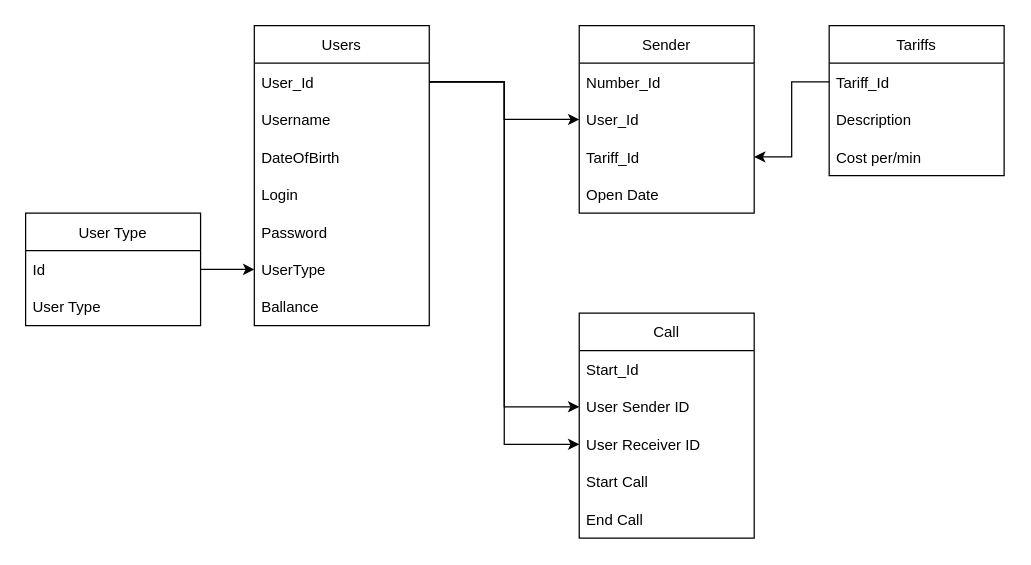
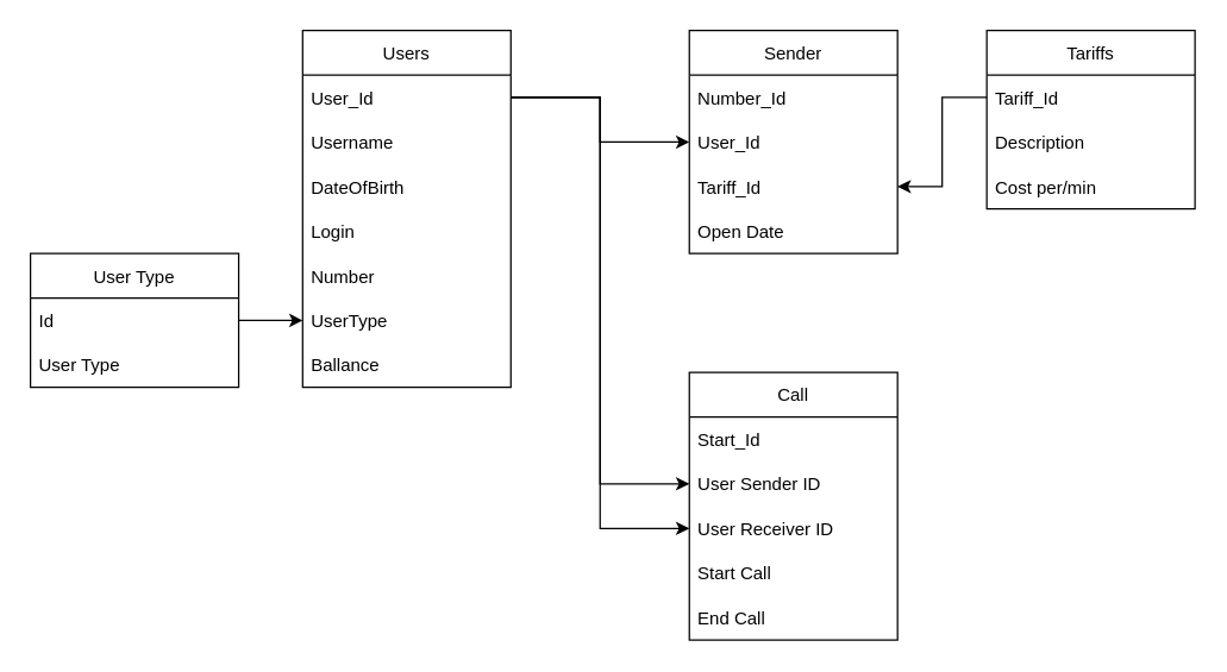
  <mxCell id="0" />
  <mxCell id="1" parent="0" />
  <mxCell id="2" value="Users" style="swimlane;fontStyle=0;childLayout=stackLayout;horizontal=1;startSize=30;horizontalStack=0;resizeParent=1;resizeParentMax=0;resizeLast=0;collapsible=1;marginBottom=0;" parent="1" vertex="1"><mxGeometry x="203" y="20" width="140" height="240" as="geometry"><mxRectangle x="170" y="340" width="70" height="30" as="alternateBounds" /></mxGeometry></mxCell>
  <mxCell id="3" value="User_Id    " style="text;strokeColor=none;fillColor=none;align=left;verticalAlign=middle;spacingLeft=4;spacingRight=4;overflow=hidden;points=[[0,0.5],[1,0.5]];portConstraint=eastwest;rotatable=0;" parent="2" vertex="1"><mxGeometry y="30" width="140" height="30" as="geometry" /></mxCell>
  <mxCell id="4" value="Username" style="text;strokeColor=none;fillColor=none;align=left;verticalAlign=middle;spacingLeft=4;spacingRight=4;overflow=hidden;points=[[0,0.5],[1,0.5]];portConstraint=eastwest;rotatable=0;" parent="2" vertex="1"><mxGeometry y="60" width="140" height="30" as="geometry" /></mxCell>
  <mxCell id="5" value="DateOfBirth" style="text;strokeColor=none;fillColor=none;align=left;verticalAlign=middle;spacingLeft=4;spacingRight=4;overflow=hidden;points=[[0,0.5],[1,0.5]];portConstraint=eastwest;rotatable=0;" parent="2" vertex="1"><mxGeometry y="90" width="140" height="30" as="geometry" /></mxCell>
  <mxCell id="6" value="Login" style="text;strokeColor=none;fillColor=none;align=left;verticalAlign=middle;spacingLeft=4;spacingRight=4;overflow=hidden;points=[[0,0.5],[1,0.5]];portConstraint=eastwest;rotatable=0;" parent="2" vertex="1"><mxGeometry y="120" width="140" height="30" as="geometry" /></mxCell>
- <mxCell id="7" value="Password" style="text;strokeColor=none;fillColor=none;align=left;verticalAlign=middle;spacingLeft=4;spacingRight=4;overflow=hidden;points=[[0,0.5],[1,0.5]];portConstraint=eastwest;rotatable=0;" parent="2" vertex="1"><mxGeometry y="150" width="140" height="30" as="geometry" /></mxCell>
+ <mxCell id="7" value="Number" style="text;strokeColor=none;fillColor=none;align=left;verticalAlign=middle;spacingLeft=4;spacingRight=4;overflow=hidden;points=[[0,0.5],[1,0.5]];portConstraint=eastwest;rotatable=0;" parent="2" vertex="1"><mxGeometry y="150" width="140" height="30" as="geometry" /></mxCell>
  <mxCell id="8" value="UserType" style="text;strokeColor=none;fillColor=none;align=left;verticalAlign=middle;spacingLeft=4;spacingRight=4;overflow=hidden;points=[[0,0.5],[1,0.5]];portConstraint=eastwest;rotatable=0;" parent="2" vertex="1"><mxGeometry y="180" width="140" height="30" as="geometry" /></mxCell>
  <mxCell id="9" value="Ballance" style="text;strokeColor=none;fillColor=none;align=left;verticalAlign=middle;spacingLeft=4;spacingRight=4;overflow=hidden;points=[[0,0.5],[1,0.5]];portConstraint=eastwest;rotatable=0;" parent="2" vertex="1"><mxGeometry y="210" width="140" height="30" as="geometry" /></mxCell>
  <mxCell id="10" value="User Type" style="swimlane;fontStyle=0;childLayout=stackLayout;horizontal=1;startSize=30;horizontalStack=0;resizeParent=1;resizeParentMax=0;resizeLast=0;collapsible=1;marginBottom=0;" parent="1" vertex="1"><mxGeometry x="20" y="170" width="140" height="90" as="geometry" /></mxCell>
  <mxCell id="11" value="Id" style="text;strokeColor=none;fillColor=none;align=left;verticalAlign=middle;spacingLeft=4;spacingRight=4;overflow=hidden;points=[[0,0.5],[1,0.5]];portConstraint=eastwest;rotatable=0;" parent="10" vertex="1"><mxGeometry y="30" width="140" height="30" as="geometry" /></mxCell>
  <mxCell id="12" value="User Type" style="text;strokeColor=none;fillColor=none;align=left;verticalAlign=middle;spacingLeft=4;spacingRight=4;overflow=hidden;points=[[0,0.5],[1,0.5]];portConstraint=eastwest;rotatable=0;" parent="10" vertex="1"><mxGeometry y="60" width="140" height="30" as="geometry" /></mxCell>
  <mxCell id="13" value="Tariffs" style="swimlane;fontStyle=0;childLayout=stackLayout;horizontal=1;startSize=30;horizontalStack=0;resizeParent=1;resizeParentMax=0;resizeLast=0;collapsible=1;marginBottom=0;" parent="1" vertex="1"><mxGeometry x="663" y="20" width="140" height="120" as="geometry" /></mxCell>
  <mxCell id="14" value="Tariff_Id" style="text;strokeColor=none;fillColor=none;align=left;verticalAlign=middle;spacingLeft=4;spacingRight=4;overflow=hidden;points=[[0,0.5],[1,0.5]];portConstraint=eastwest;rotatable=0;" parent="13" vertex="1"><mxGeometry y="30" width="140" height="30" as="geometry" /></mxCell>
  <mxCell id="15" value="Description" style="text;strokeColor=none;fillColor=none;align=left;verticalAlign=middle;spacingLeft=4;spacingRight=4;overflow=hidden;points=[[0,0.5],[1,0.5]];portConstraint=eastwest;rotatable=0;" parent="13" vertex="1"><mxGeometry y="60" width="140" height="30" as="geometry" /></mxCell>
  <mxCell id="16" value="Cost per/min" style="text;strokeColor=none;fillColor=none;align=left;verticalAlign=middle;spacingLeft=4;spacingRight=4;overflow=hidden;points=[[0,0.5],[1,0.5]];portConstraint=eastwest;rotatable=0;" parent="13" vertex="1"><mxGeometry y="90" width="140" height="30" as="geometry" /></mxCell>
  <mxCell id="17" value="Sender" style="swimlane;fontStyle=0;childLayout=stackLayout;horizontal=1;startSize=30;horizontalStack=0;resizeParent=1;resizeParentMax=0;resizeLast=0;collapsible=1;marginBottom=0;" parent="1" vertex="1"><mxGeometry x="463" y="20" width="140" height="150" as="geometry" /></mxCell>
  <mxCell id="18" value="Number_Id" style="text;strokeColor=none;fillColor=none;align=left;verticalAlign=middle;spacingLeft=4;spacingRight=4;overflow=hidden;points=[[0,0.5],[1,0.5]];portConstraint=eastwest;rotatable=0;" parent="17" vertex="1"><mxGeometry y="30" width="140" height="30" as="geometry" /></mxCell>
  <mxCell id="19" value="User_Id " style="text;strokeColor=none;fillColor=none;align=left;verticalAlign=middle;spacingLeft=4;spacingRight=4;overflow=hidden;points=[[0,0.5],[1,0.5]];portConstraint=eastwest;rotatable=0;" parent="17" vertex="1"><mxGeometry y="60" width="140" height="30" as="geometry" /></mxCell>
  <mxCell id="20" value="Tariff_Id" style="text;strokeColor=none;fillColor=none;align=left;verticalAlign=middle;spacingLeft=4;spacingRight=4;overflow=hidden;points=[[0,0.5],[1,0.5]];portConstraint=eastwest;rotatable=0;" parent="17" vertex="1"><mxGeometry y="90" width="140" height="30" as="geometry" /></mxCell>
  <mxCell id="21" value="Open Date" style="text;strokeColor=none;fillColor=none;align=left;verticalAlign=middle;spacingLeft=4;spacingRight=4;overflow=hidden;points=[[0,0.5],[1,0.5]];portConstraint=eastwest;rotatable=0;" parent="17" vertex="1"><mxGeometry y="120" width="140" height="30" as="geometry" /></mxCell>
  <mxCell id="22" value="Call" style="swimlane;fontStyle=0;childLayout=stackLayout;horizontal=1;startSize=30;horizontalStack=0;resizeParent=1;resizeParentMax=0;resizeLast=0;collapsible=1;marginBottom=0;" parent="1" vertex="1"><mxGeometry x="463" y="250" width="140" height="180" as="geometry" /></mxCell>
  <mxCell id="23" value="Start_Id" style="text;strokeColor=none;fillColor=none;align=left;verticalAlign=middle;spacingLeft=4;spacingRight=4;overflow=hidden;points=[[0,0.5],[1,0.5]];portConstraint=eastwest;rotatable=0;" parent="22" vertex="1"><mxGeometry y="30" width="140" height="30" as="geometry" /></mxCell>
  <mxCell id="24" value="User Sender ID" style="text;strokeColor=none;fillColor=none;align=left;verticalAlign=middle;spacingLeft=4;spacingRight=4;overflow=hidden;points=[[0,0.5],[1,0.5]];portConstraint=eastwest;rotatable=0;" parent="22" vertex="1"><mxGeometry y="60" width="140" height="30" as="geometry" /></mxCell>
  <mxCell id="25" value="User Receiver ID" style="text;strokeColor=none;fillColor=none;align=left;verticalAlign=middle;spacingLeft=4;spacingRight=4;overflow=hidden;points=[[0,0.5],[1,0.5]];portConstraint=eastwest;rotatable=0;" parent="22" vertex="1"><mxGeometry y="90" width="140" height="30" as="geometry" /></mxCell>
  <mxCell id="26" value="Start Call" style="text;strokeColor=none;fillColor=none;align=left;verticalAlign=middle;spacingLeft=4;spacingRight=4;overflow=hidden;points=[[0,0.5],[1,0.5]];portConstraint=eastwest;rotatable=0;" parent="22" vertex="1"><mxGeometry y="120" width="140" height="30" as="geometry" /></mxCell>
  <mxCell id="27" value="End Call" style="text;strokeColor=none;fillColor=none;align=left;verticalAlign=middle;spacingLeft=4;spacingRight=4;overflow=hidden;points=[[0,0.5],[1,0.5]];portConstraint=eastwest;rotatable=0;" vertex="1" parent="22"><mxGeometry y="150" width="140" height="30" as="geometry" /></mxCell>
  <mxCell id="28" style="edgeStyle=orthogonalEdgeStyle;rounded=0;orthogonalLoop=1;jettySize=auto;html=1;entryX=0;entryY=0.5;entryDx=0;entryDy=0;" parent="1" source="11" target="8" edge="1"><mxGeometry relative="1" as="geometry" /></mxCell>
  <mxCell id="29" style="edgeStyle=orthogonalEdgeStyle;rounded=0;orthogonalLoop=1;jettySize=auto;html=1;entryX=0;entryY=0.5;entryDx=0;entryDy=0;" parent="1" source="3" target="19" edge="1"><mxGeometry relative="1" as="geometry" /></mxCell>
  <mxCell id="30" style="edgeStyle=orthogonalEdgeStyle;rounded=0;orthogonalLoop=1;jettySize=auto;html=1;entryX=1;entryY=0.5;entryDx=0;entryDy=0;" parent="1" source="14" target="20" edge="1"><mxGeometry relative="1" as="geometry" /></mxCell>
  <mxCell id="31" style="edgeStyle=orthogonalEdgeStyle;rounded=0;orthogonalLoop=1;jettySize=auto;html=1;entryX=0;entryY=0.5;entryDx=0;entryDy=0;" edge="1" parent="1" source="3" target="24"><mxGeometry relative="1" as="geometry" /></mxCell>
  <mxCell id="32" style="edgeStyle=orthogonalEdgeStyle;rounded=0;orthogonalLoop=1;jettySize=auto;html=1;entryX=0;entryY=0.5;entryDx=0;entryDy=0;" edge="1" parent="1" source="3" target="25"><mxGeometry relative="1" as="geometry" /></mxCell>
